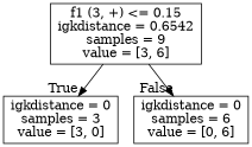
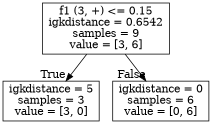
  digraph {
    node [shape=box]
    edge [labeldistance=2.5]
    n1 [label="f1 (3, +) <= 0.15\nigkdistance = 0.6542\nsamples = 9\nvalue = [3, 6]"]
-   n2 [label="igkdistance = 0\nsamples = 3\nvalue = [3, 0]"]
+   n2 [label="igkdistance = 5\nsamples = 3\nvalue = [3, 0]"]
    n3 [label="igkdistance = 0\nsamples = 6\nvalue = [0, 6]"]
    n1 -> n2 [headlabel=True labelangle=45]
    n1 -> n3 [headlabel=False labelangle=-45]
  }
